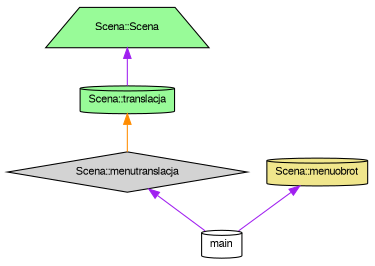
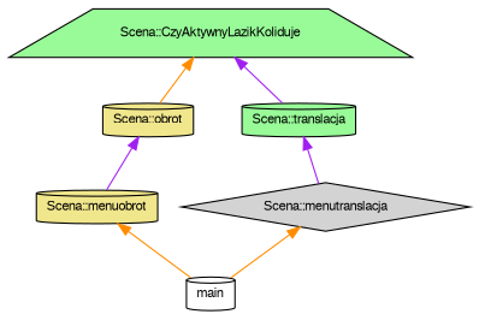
  digraph {
    rankdir=TB
    node [color=black fillcolor=palegreen fontname=FreeSans fontsize=10 shape=cylinder style=filled]
    edge [color=darkorange dir=back fontname=FreeSans fontsize=10 labelfontname=FreeSans labelfontsize=10 style=solid]
-   n1 [fontcolor=black height=0.2 label="Scena::Scena" shape=trapezium width=0.4]
+   n1 [fontcolor=black height=0.2 label="Scena::CzyAktywnyLazikKoliduje" shape=trapezium width=0.4]
+   n2 [fillcolor=khaki height=0.2 label="Scena::obrot" width=0.4]
    n3 [height=0.2 label="Scena::translacja" width=0.4]
    n4 [fillcolor=khaki height=0.2 label="Scena::menuobrot" width=0.4]
    n5 [fillcolor=lightgrey height=0.2 label="Scena::menutranslacja" shape=diamond width=0.4]
    n6 [fillcolor=white height=0.2 label=main width=0.4]
+   n1 -> n2
    n1 -> n3 [color=purple]
-   n3 -> n5
-   n4 -> n6 [color=purple]
-   n5 -> n6 [color=purple]
+   n2 -> n4 [color=purple]
+   n3 -> n5 [color=purple]
+   n4 -> n6
+   n5 -> n6
  }
